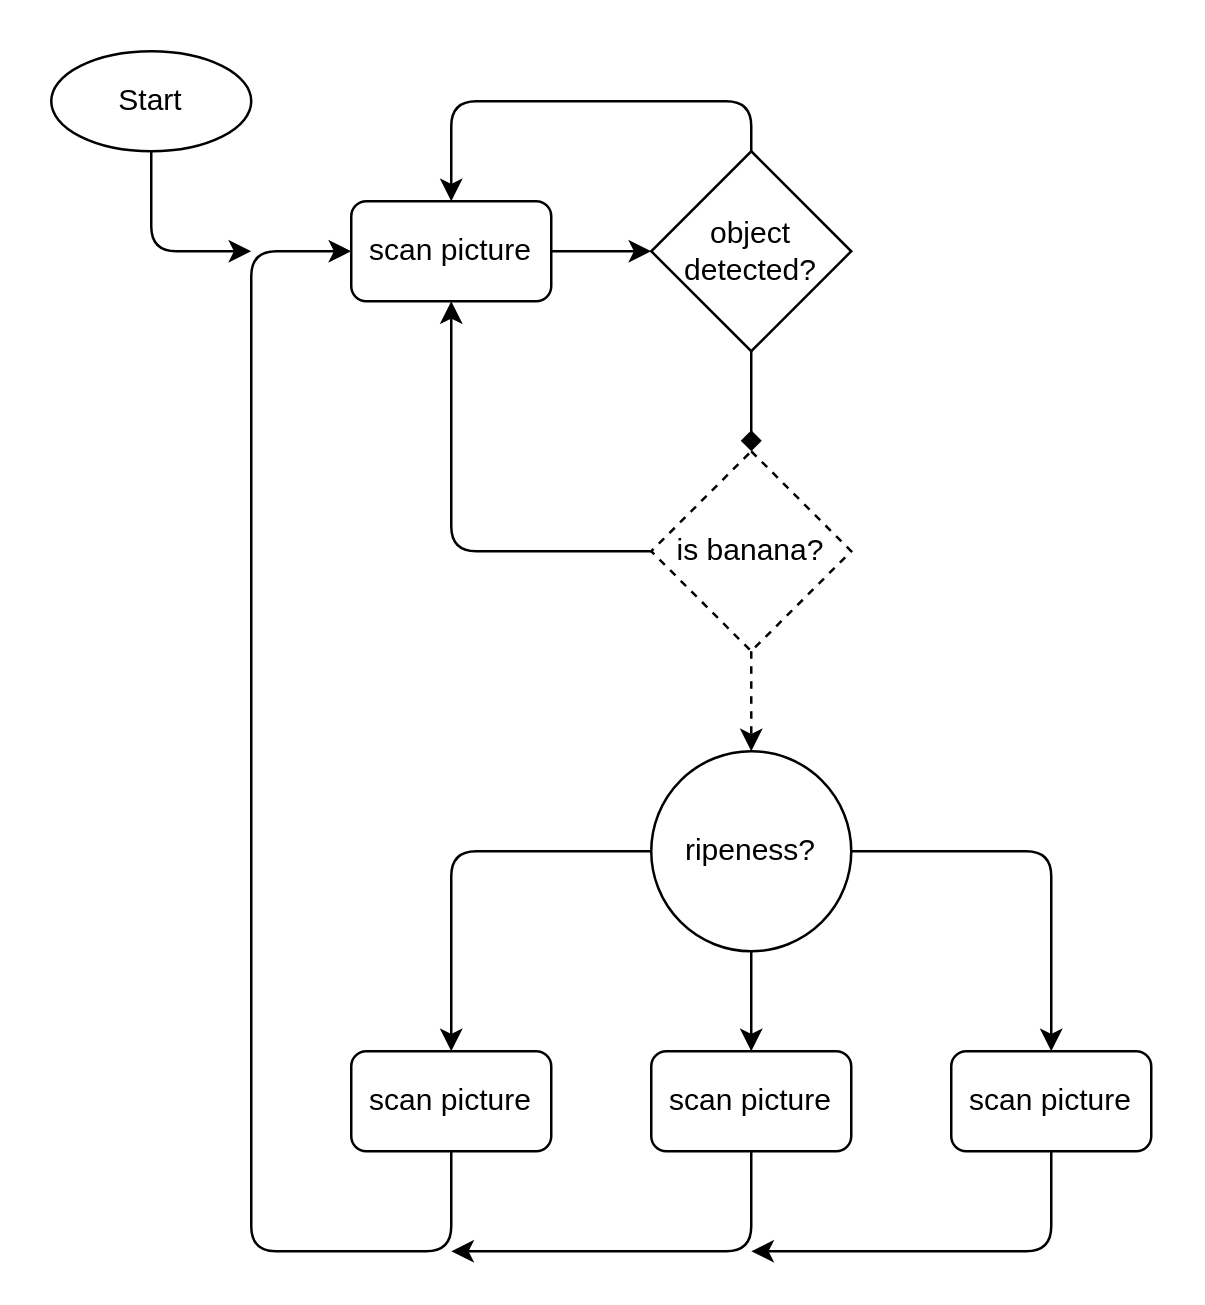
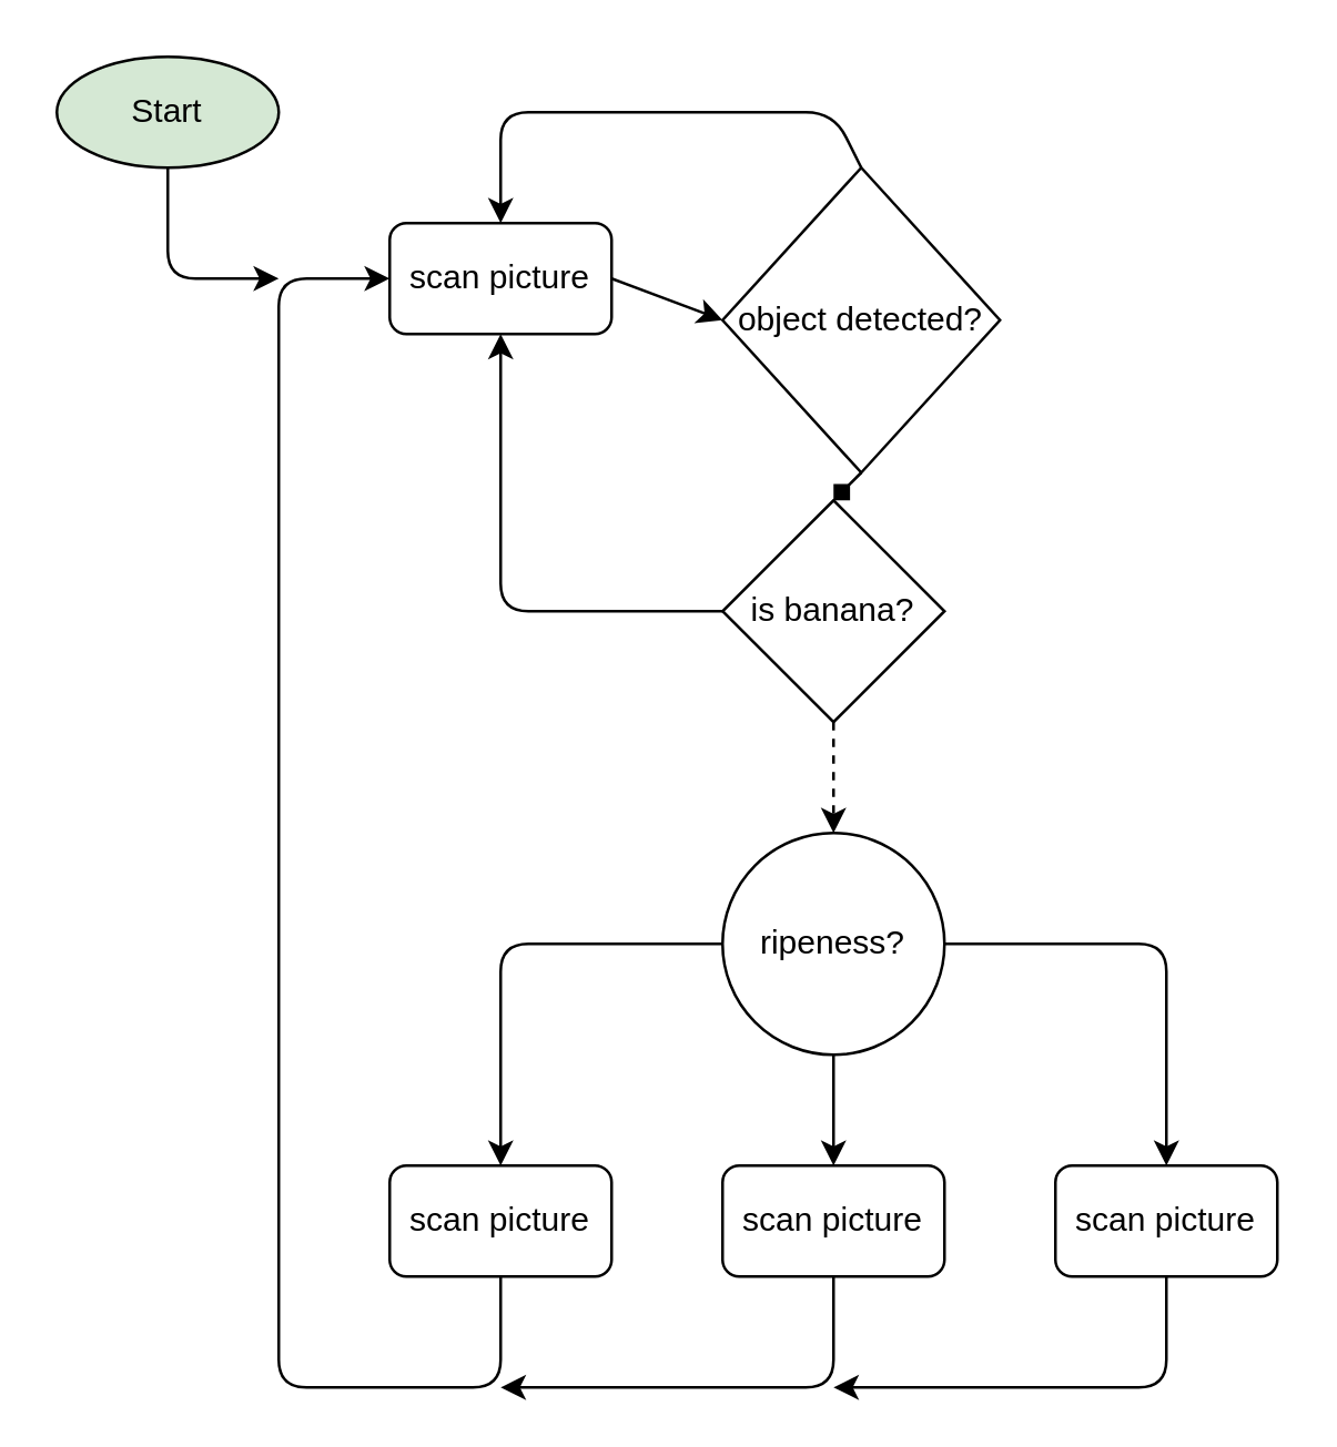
  <mxCell id="0" />
  <mxCell id="1" parent="0" />
- <mxCell id="2" value="Start" style="ellipse;whiteSpace=wrap;html=1;" vertex="1" parent="1"><mxGeometry x="20" y="20" width="80" height="40" as="geometry" /></mxCell>
+ <mxCell id="2" value="Start" style="ellipse;whiteSpace=wrap;html=1;fillColor=#d5e8d4;" vertex="1" parent="1"><mxGeometry x="20" y="20" width="80" height="40" as="geometry" /></mxCell>
  <mxCell id="3" value="" style="endArrow=classic;html=1;exitX=0.5;exitY=1;exitDx=0;exitDy=0;" edge="1" parent="1" source="2"><mxGeometry width="50" height="50" relative="1" as="geometry"><mxPoint x="90" y="140" as="sourcePoint" /><mxPoint x="100" y="100" as="targetPoint" /><Array as="points"><mxPoint x="60" y="100" /></Array></mxGeometry></mxCell>
  <mxCell id="4" value="scan picture&lt;br&gt;" style="rounded=1;whiteSpace=wrap;html=1;" vertex="1" parent="1"><mxGeometry x="140" y="80" width="80" height="40" as="geometry" /></mxCell>
- <mxCell id="5" value="is banana?" style="rhombus;whiteSpace=wrap;html=1;dashed=1;" vertex="1" parent="1"><mxGeometry x="260" y="180" width="80" height="80" as="geometry" /></mxCell>
+ <mxCell id="5" value="is banana?" style="rhombus;whiteSpace=wrap;html=1;" vertex="1" parent="1"><mxGeometry x="260" y="180" width="80" height="80" as="geometry" /></mxCell>
  <mxCell id="6" value="" style="endArrow=classic;html=1;entryX=0;entryY=0.5;entryDx=0;entryDy=0;exitX=0.5;exitY=1;exitDx=0;exitDy=0;" edge="1" parent="1" source="13" target="4"><mxGeometry width="50" height="50" relative="1" as="geometry"><mxPoint x="100" y="420" as="sourcePoint" /><mxPoint x="-10" y="160" as="targetPoint" /><Array as="points"><mxPoint x="180" y="500" /><mxPoint x="100" y="500" /><mxPoint x="100" y="100" /></Array></mxGeometry></mxCell>
- <mxCell id="7" value="object detected?" style="rhombus;whiteSpace=wrap;html=1;" vertex="1" parent="1"><mxGeometry x="260" y="60" width="80" height="80" as="geometry" /></mxCell>
+ <mxCell id="7" value="object detected?" style="rhombus;whiteSpace=wrap;html=1;" vertex="1" parent="1"><mxGeometry x="260" y="60" width="100" height="110" as="geometry" /></mxCell>
  <mxCell id="8" value="" style="endArrow=classic;html=1;exitX=0.5;exitY=0;exitDx=0;exitDy=0;entryX=0.5;entryY=0;entryDx=0;entryDy=0;" edge="1" parent="1" source="7" target="4"><mxGeometry width="50" height="50" relative="1" as="geometry"><mxPoint x="170" y="60" as="sourcePoint" /><mxPoint x="136" y="77" as="targetPoint" /><Array as="points"><mxPoint x="300" y="40" /><mxPoint x="180" y="40" /></Array></mxGeometry></mxCell>
  <mxCell id="9" value="" style="endArrow=classic;html=1;entryX=0;entryY=0.5;entryDx=0;entryDy=0;exitX=1;exitY=0.5;exitDx=0;exitDy=0;" edge="1" parent="1" source="4" target="7"><mxGeometry width="50" height="50" relative="1" as="geometry"><mxPoint x="50" y="200" as="sourcePoint" /><mxPoint x="100" y="150" as="targetPoint" /></mxGeometry></mxCell>
  <mxCell id="10" value="" style="endArrow=diamond;html=1;entryX=0.5;entryY=0;entryDx=0;entryDy=0;exitX=0.5;exitY=1;exitDx=0;exitDy=0;" edge="1" parent="1" source="7" target="5"><mxGeometry width="50" height="50" relative="1" as="geometry"><mxPoint x="340" y="130" as="sourcePoint" /><mxPoint x="440" y="140" as="targetPoint" /></mxGeometry></mxCell>
  <mxCell id="11" value="" style="endArrow=classic;html=1;exitX=0;exitY=0.5;exitDx=0;exitDy=0;entryX=0.5;entryY=1;entryDx=0;entryDy=0;" edge="1" parent="1" source="5" target="4"><mxGeometry width="50" height="50" relative="1" as="geometry"><mxPoint x="110" y="260" as="sourcePoint" /><mxPoint x="160" y="210" as="targetPoint" /><Array as="points"><mxPoint x="180" y="220" /></Array></mxGeometry></mxCell>
  <mxCell id="12" value="ripeness?" style="ellipse;whiteSpace=wrap;html=1;" vertex="1" parent="1"><mxGeometry x="260" y="300" width="80" height="80" as="geometry" /></mxCell>
  <mxCell id="13" value="scan picture&lt;br&gt;" style="rounded=1;whiteSpace=wrap;html=1;" vertex="1" parent="1"><mxGeometry x="140" y="420" width="80" height="40" as="geometry" /></mxCell>
  <mxCell id="14" value="scan picture&lt;br&gt;" style="rounded=1;whiteSpace=wrap;html=1;" vertex="1" parent="1"><mxGeometry x="260" y="420" width="80" height="40" as="geometry" /></mxCell>
  <mxCell id="15" value="scan picture&lt;br&gt;" style="rounded=1;whiteSpace=wrap;html=1;" vertex="1" parent="1"><mxGeometry x="380" y="420" width="80" height="40" as="geometry" /></mxCell>
  <mxCell id="16" value="" style="endArrow=classic;html=1;exitX=0.5;exitY=1;exitDx=0;exitDy=0;" edge="1" parent="1" source="14"><mxGeometry width="50" height="50" relative="1" as="geometry"><mxPoint x="80" y="390" as="sourcePoint" /><mxPoint x="180" y="500" as="targetPoint" /><Array as="points"><mxPoint x="300" y="500" /></Array></mxGeometry></mxCell>
  <mxCell id="17" value="" style="endArrow=classic;html=1;exitX=0.5;exitY=1;exitDx=0;exitDy=0;" edge="1" parent="1" source="15"><mxGeometry width="50" height="50" relative="1" as="geometry"><mxPoint x="350" y="570" as="sourcePoint" /><mxPoint x="300" y="500" as="targetPoint" /><Array as="points"><mxPoint x="420" y="500" /></Array></mxGeometry></mxCell>
  <mxCell id="18" value="" style="endArrow=classic;html=1;entryX=0.5;entryY=0;entryDx=0;entryDy=0;exitX=0.5;exitY=1;exitDx=0;exitDy=0;" edge="1" parent="1" source="12" target="14"><mxGeometry width="50" height="50" relative="1" as="geometry"><mxPoint x="110" y="390" as="sourcePoint" /><mxPoint x="160" y="340" as="targetPoint" /></mxGeometry></mxCell>
  <mxCell id="19" value="" style="endArrow=classic;html=1;entryX=0.5;entryY=0;entryDx=0;entryDy=0;exitX=0;exitY=0.5;exitDx=0;exitDy=0;" edge="1" parent="1" source="12" target="13"><mxGeometry width="50" height="50" relative="1" as="geometry"><mxPoint x="80" y="320" as="sourcePoint" /><mxPoint x="130" y="270" as="targetPoint" /><Array as="points"><mxPoint x="180" y="340" /></Array></mxGeometry></mxCell>
  <mxCell id="20" value="" style="endArrow=classic;html=1;exitX=1;exitY=0.5;exitDx=0;exitDy=0;entryX=0.5;entryY=0;entryDx=0;entryDy=0;" edge="1" parent="1" source="12" target="15"><mxGeometry width="50" height="50" relative="1" as="geometry"><mxPoint x="410" y="340" as="sourcePoint" /><mxPoint x="460" y="290" as="targetPoint" /><Array as="points"><mxPoint x="420" y="340" /></Array></mxGeometry></mxCell>
  <mxCell id="21" value="" style="endArrow=classic;html=1;entryX=0.5;entryY=0;entryDx=0;entryDy=0;exitX=0.5;exitY=1;exitDx=0;exitDy=0;dashed=1;" edge="1" parent="1" source="5" target="12"><mxGeometry width="50" height="50" relative="1" as="geometry"><mxPoint x="309.69" y="390.172" as="sourcePoint" /><mxPoint x="309.69" y="430.172" as="targetPoint" /></mxGeometry></mxCell>
